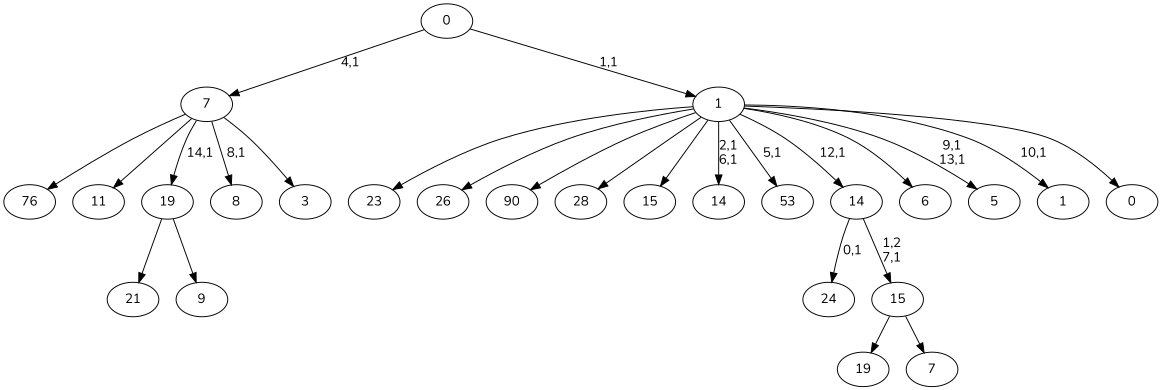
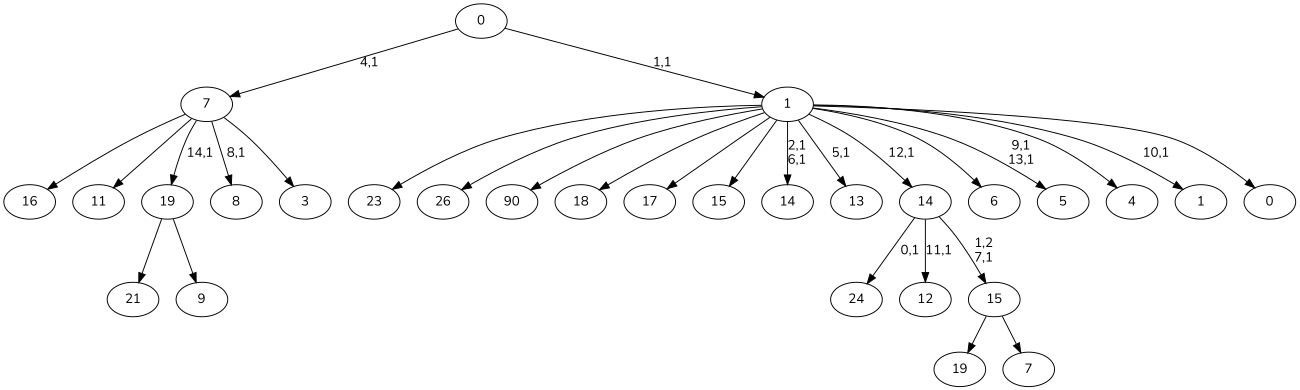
  digraph {
    fontname=Nunito
    node [fontname=Nunito]
    edge [fontname=Nunito]
    n1 [label=24]
    n2 [label=23]
    n3 [label=26]
    n4 [label=21]
    n5 [label=90]
    n6 [label=19]
-   n7 [label=28]
-   n9 [label=76]
+   n7 [label=18]
+   n8 [label=17]
+   n9 [label=16]
    n10 [label=15]
    n11 [label=14]
-   n12 [label=53]
+   n12 [label=13]
+   n13 [label=12]
    n14 [label=11]
    n15 [label=9]
    19
    n17 [label=8]
    n18 [label=7]
    15
    14
    n21 [label=6]
    n22 [label=5]
+   n23 [label=4]
    n24 [label=3]
    7
    n26 [label=1]
    n27 [label=0]
    1
    0
    19 -> n4
    19 -> n15
    15 -> n6
    15 -> n18
    14 -> n1 [label="0,1"]
+   14 -> n13 [label="11,1"]
    14 -> 15 [label="1,2\n7,1"]
    7 -> n9
    7 -> n14
    7 -> 19 [label="14,1"]
    7 -> n17 [label="8,1"]
    7 -> n24
    1 -> n2
    1 -> n3
    1 -> n5
    1 -> n7
+   1 -> n8
    1 -> n10
    1 -> n11 [label="2,1\n6,1"]
    1 -> n12 [label="5,1"]
    1 -> 14 [label="12,1"]
    1 -> n21
    1 -> n22 [label="9,1\n13,1"]
+   1 -> n23
    1 -> n26 [label="10,1"]
    1 -> n27
    0 -> 7 [label="4,1"]
    0 -> 1 [label="1,1"]
  }
